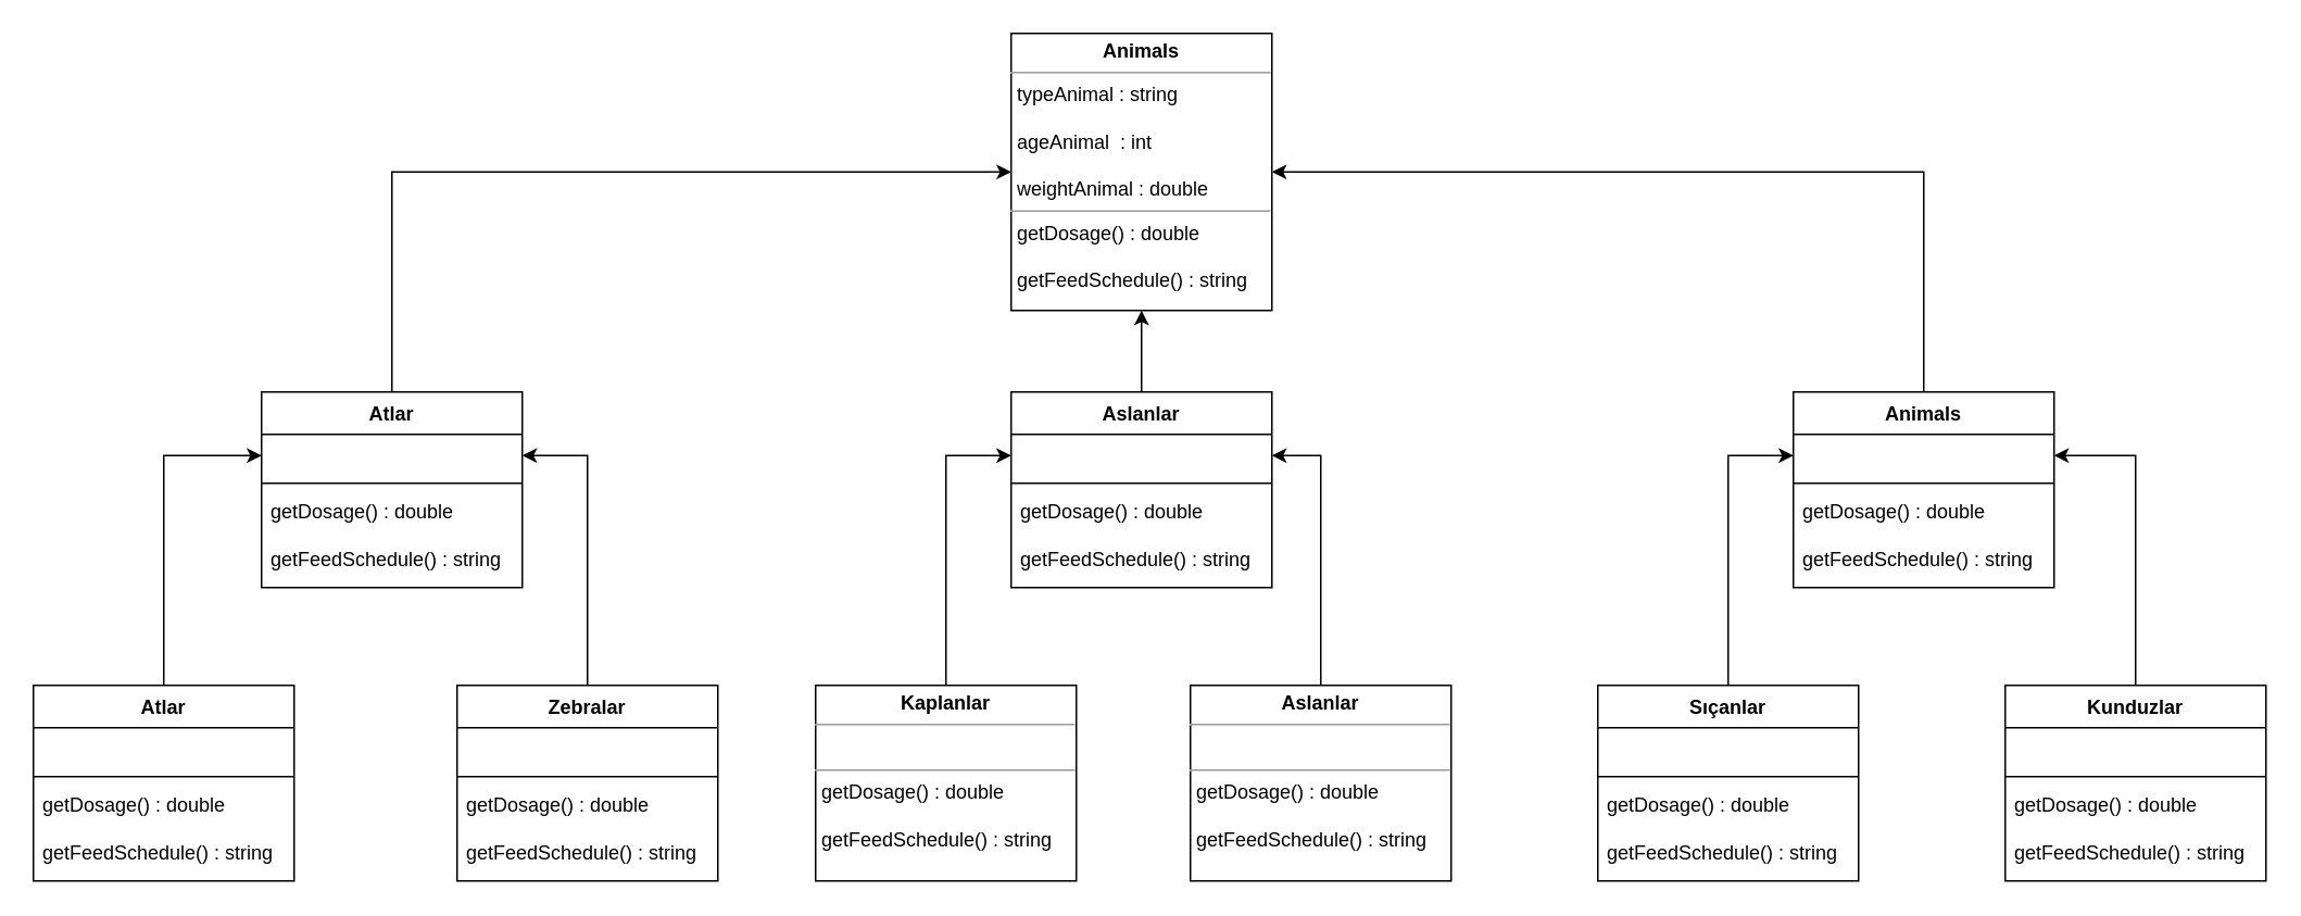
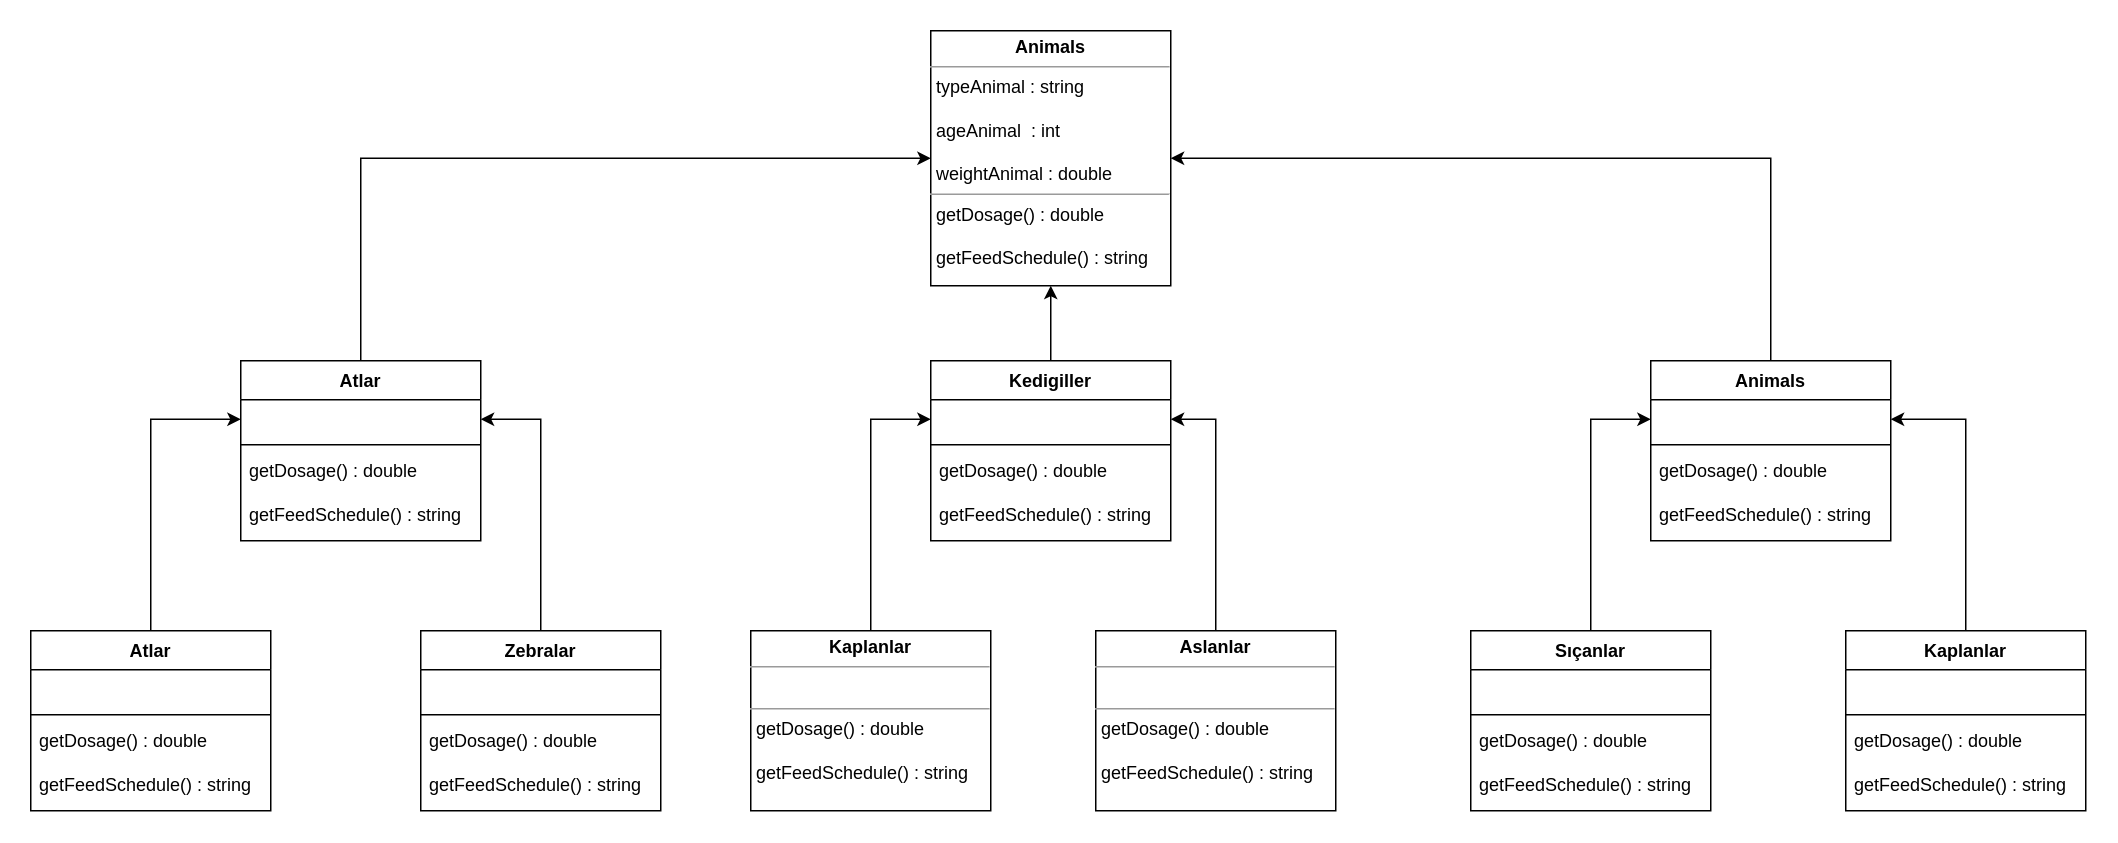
  <mxCell id="0" />
  <mxCell id="1" parent="0" />
  <mxCell id="2" value="&lt;p style=&quot;margin:0px;margin-top:4px;text-align:center;&quot;&gt;&lt;b&gt;Animals&lt;/b&gt;&lt;/p&gt;&lt;hr size=&quot;1&quot;&gt;&lt;p style=&quot;margin:0px;margin-left:4px;&quot;&gt;typeAnimal : string&lt;/p&gt;&lt;p style=&quot;margin:0px;margin-left:4px;&quot;&gt;&lt;br&gt;&lt;/p&gt;&lt;p style=&quot;margin:0px;margin-left:4px;&quot;&gt;ageAnimal&amp;nbsp; : int&lt;/p&gt;&lt;p style=&quot;margin:0px;margin-left:4px;&quot;&gt;&lt;br&gt;&lt;/p&gt;&lt;p style=&quot;margin:0px;margin-left:4px;&quot;&gt;weightAnimal : double&lt;/p&gt;&lt;hr size=&quot;1&quot;&gt;&lt;p style=&quot;margin:0px;margin-left:4px;&quot;&gt;getDosage() : double&lt;br style=&quot;border-color: var(--border-color);&quot;&gt;&lt;br style=&quot;border-color: var(--border-color);&quot;&gt;getFeedSchedule() : string&lt;br&gt;&lt;/p&gt;" style="verticalAlign=top;align=left;overflow=fill;fontSize=12;fontFamily=Helvetica;html=1;whiteSpace=wrap;" vertex="1" parent="1"><mxGeometry x="620" width="160" height="170" as="geometry" y="20" /></mxCell>
  <mxCell id="3" style="edgeStyle=orthogonalEdgeStyle;rounded=0;orthogonalLoop=1;jettySize=auto;html=1;exitX=0.5;exitY=0;exitDx=0;exitDy=0;entryX=0;entryY=0.5;entryDx=0;entryDy=0;" edge="1" parent="1" source="4" target="24"><mxGeometry relative="1" as="geometry" /></mxCell>
  <mxCell id="4" value="&lt;p style=&quot;margin:0px;margin-top:4px;text-align:center;&quot;&gt;&lt;b&gt;Kaplanlar&lt;/b&gt;&lt;/p&gt;&lt;hr size=&quot;1&quot;&gt;&lt;p style=&quot;margin:0px;margin-left:4px;&quot;&gt;&amp;nbsp; &amp;nbsp;&lt;/p&gt;&lt;hr size=&quot;1&quot;&gt;&lt;p style=&quot;margin:0px;margin-left:4px;&quot;&gt;getDosage() : double&lt;/p&gt;&lt;p style=&quot;margin:0px;margin-left:4px;&quot;&gt;&lt;br&gt;&lt;/p&gt;&lt;p style=&quot;margin:0px;margin-left:4px;&quot;&gt;getFeedSchedule() : string&lt;/p&gt;" style="verticalAlign=top;align=left;overflow=fill;fontSize=12;fontFamily=Helvetica;html=1;whiteSpace=wrap;" vertex="1" parent="1"><mxGeometry x="500" y="420" width="160" height="120" as="geometry" /></mxCell>
  <mxCell id="5" style="edgeStyle=orthogonalEdgeStyle;rounded=0;orthogonalLoop=1;jettySize=auto;html=1;exitX=0.5;exitY=0;exitDx=0;exitDy=0;entryX=0;entryY=0.5;entryDx=0;entryDy=0;" edge="1" parent="1" source="6" target="19"><mxGeometry relative="1" as="geometry" /></mxCell>
  <mxCell id="6" value="Atlar" style="swimlane;fontStyle=1;align=center;verticalAlign=top;childLayout=stackLayout;horizontal=1;startSize=26;horizontalStack=0;resizeParent=1;resizeParentMax=0;resizeLast=0;collapsible=1;marginBottom=0;whiteSpace=wrap;html=1;" vertex="1" parent="1"><mxGeometry x="20" y="420" width="160" height="120" as="geometry" /></mxCell>
  <mxCell id="7" value="&amp;nbsp;&amp;nbsp;" style="text;strokeColor=none;fillColor=none;align=left;verticalAlign=top;spacingLeft=4;spacingRight=4;overflow=hidden;rotatable=0;points=[[0,0.5],[1,0.5]];portConstraint=eastwest;whiteSpace=wrap;html=1;" vertex="1" parent="6"><mxGeometry y="26" width="160" height="26" as="geometry" /></mxCell>
  <mxCell id="8" value="" style="line;strokeWidth=1;fillColor=none;align=left;verticalAlign=middle;spacingTop=-1;spacingLeft=3;spacingRight=3;rotatable=0;labelPosition=right;points=[];portConstraint=eastwest;strokeColor=inherit;" vertex="1" parent="6"><mxGeometry y="52" width="160" height="8" as="geometry" /></mxCell>
  <mxCell id="9" value="getDosage() : double&lt;br&gt;&lt;br&gt;getFeedSchedule() : string" style="text;strokeColor=none;fillColor=none;align=left;verticalAlign=top;spacingLeft=4;spacingRight=4;overflow=hidden;rotatable=0;points=[[0,0.5],[1,0.5]];portConstraint=eastwest;whiteSpace=wrap;html=1;" vertex="1" parent="6"><mxGeometry y="60" width="160" height="60" as="geometry" /></mxCell>
  <mxCell id="10" style="edgeStyle=orthogonalEdgeStyle;rounded=0;orthogonalLoop=1;jettySize=auto;html=1;exitX=0.5;exitY=0;exitDx=0;exitDy=0;entryX=1;entryY=0.5;entryDx=0;entryDy=0;" edge="1" parent="1" source="11" target="19"><mxGeometry relative="1" as="geometry" /></mxCell>
  <mxCell id="11" value="Zebralar" style="swimlane;fontStyle=1;align=center;verticalAlign=top;childLayout=stackLayout;horizontal=1;startSize=26;horizontalStack=0;resizeParent=1;resizeParentMax=0;resizeLast=0;collapsible=1;marginBottom=0;whiteSpace=wrap;html=1;" vertex="1" parent="1"><mxGeometry x="280" y="420" width="160" height="120" as="geometry" /></mxCell>
  <mxCell id="12" value="&amp;nbsp; &amp;nbsp;" style="text;strokeColor=none;fillColor=none;align=left;verticalAlign=top;spacingLeft=4;spacingRight=4;overflow=hidden;rotatable=0;points=[[0,0.5],[1,0.5]];portConstraint=eastwest;whiteSpace=wrap;html=1;" vertex="1" parent="11"><mxGeometry y="26" width="160" height="26" as="geometry" /></mxCell>
  <mxCell id="13" value="" style="line;strokeWidth=1;fillColor=none;align=left;verticalAlign=middle;spacingTop=-1;spacingLeft=3;spacingRight=3;rotatable=0;labelPosition=right;points=[];portConstraint=eastwest;strokeColor=inherit;" vertex="1" parent="11"><mxGeometry y="52" width="160" height="8" as="geometry" /></mxCell>
  <mxCell id="14" value="getDosage() : double&lt;br&gt;&lt;br&gt;getFeedSchedule() : string" style="text;strokeColor=none;fillColor=none;align=left;verticalAlign=top;spacingLeft=4;spacingRight=4;overflow=hidden;rotatable=0;points=[[0,0.5],[1,0.5]];portConstraint=eastwest;whiteSpace=wrap;html=1;" vertex="1" parent="11"><mxGeometry y="60" width="160" height="60" as="geometry" /></mxCell>
  <mxCell id="15" style="edgeStyle=orthogonalEdgeStyle;rounded=0;orthogonalLoop=1;jettySize=auto;html=1;exitX=0.5;exitY=0;exitDx=0;exitDy=0;" edge="1" parent="1" source="16" target="24"><mxGeometry relative="1" as="geometry" /></mxCell>
  <mxCell id="16" value="&lt;p style=&quot;margin:0px;margin-top:4px;text-align:center;&quot;&gt;&lt;b&gt;Aslanlar&lt;/b&gt;&lt;/p&gt;&lt;hr size=&quot;1&quot;&gt;&lt;p style=&quot;margin:0px;margin-left:4px;&quot;&gt;&amp;nbsp; &amp;nbsp;&lt;/p&gt;&lt;hr size=&quot;1&quot;&gt;&lt;p style=&quot;margin:0px;margin-left:4px;&quot;&gt;getDosage() : double&lt;/p&gt;&lt;p style=&quot;margin:0px;margin-left:4px;&quot;&gt;&lt;br&gt;&lt;/p&gt;&lt;p style=&quot;margin:0px;margin-left:4px;&quot;&gt;getFeedSchedule() : string&lt;/p&gt;" style="verticalAlign=top;align=left;overflow=fill;fontSize=12;fontFamily=Helvetica;html=1;whiteSpace=wrap;" vertex="1" parent="1"><mxGeometry x="730" y="420" width="160" height="120" as="geometry" /></mxCell>
  <mxCell id="17" style="edgeStyle=orthogonalEdgeStyle;rounded=0;orthogonalLoop=1;jettySize=auto;html=1;exitX=0.5;exitY=0;exitDx=0;exitDy=0;entryX=0;entryY=0.5;entryDx=0;entryDy=0;" edge="1" parent="1" source="18" target="2"><mxGeometry relative="1" as="geometry" /></mxCell>
  <mxCell id="18" value="Atlar" style="swimlane;fontStyle=1;align=center;verticalAlign=top;childLayout=stackLayout;horizontal=1;startSize=26;horizontalStack=0;resizeParent=1;resizeParentMax=0;resizeLast=0;collapsible=1;marginBottom=0;whiteSpace=wrap;html=1;" vertex="1" parent="1"><mxGeometry x="160" y="240" width="160" height="120" as="geometry" /></mxCell>
  <mxCell id="19" value="&amp;nbsp;&amp;nbsp;" style="text;strokeColor=none;fillColor=none;align=left;verticalAlign=top;spacingLeft=4;spacingRight=4;overflow=hidden;rotatable=0;points=[[0,0.5],[1,0.5]];portConstraint=eastwest;whiteSpace=wrap;html=1;" vertex="1" parent="18"><mxGeometry y="26" width="160" height="26" as="geometry" /></mxCell>
  <mxCell id="20" value="" style="line;strokeWidth=1;fillColor=none;align=left;verticalAlign=middle;spacingTop=-1;spacingLeft=3;spacingRight=3;rotatable=0;labelPosition=right;points=[];portConstraint=eastwest;strokeColor=inherit;" vertex="1" parent="18"><mxGeometry y="52" width="160" height="8" as="geometry" /></mxCell>
  <mxCell id="21" value="getDosage() : double&lt;br&gt;&lt;br&gt;getFeedSchedule() : string" style="text;strokeColor=none;fillColor=none;align=left;verticalAlign=top;spacingLeft=4;spacingRight=4;overflow=hidden;rotatable=0;points=[[0,0.5],[1,0.5]];portConstraint=eastwest;whiteSpace=wrap;html=1;" vertex="1" parent="18"><mxGeometry y="60" width="160" height="60" as="geometry" /></mxCell>
  <mxCell id="22" value="" style="edgeStyle=orthogonalEdgeStyle;rounded=0;orthogonalLoop=1;jettySize=auto;html=1;" edge="1" parent="1" source="23" target="2"><mxGeometry relative="1" as="geometry" /></mxCell>
- <mxCell id="23" value="Aslanlar" style="swimlane;fontStyle=1;align=center;verticalAlign=top;childLayout=stackLayout;horizontal=1;startSize=26;horizontalStack=0;resizeParent=1;resizeParentMax=0;resizeLast=0;collapsible=1;marginBottom=0;whiteSpace=wrap;html=1;" vertex="1" parent="1"><mxGeometry x="620" y="240" width="160" height="120" as="geometry" /></mxCell>
+ <mxCell id="23" value="Kedigiller" style="swimlane;fontStyle=1;align=center;verticalAlign=top;childLayout=stackLayout;horizontal=1;startSize=26;horizontalStack=0;resizeParent=1;resizeParentMax=0;resizeLast=0;collapsible=1;marginBottom=0;whiteSpace=wrap;html=1;" vertex="1" parent="1"><mxGeometry x="620" y="240" width="160" height="120" as="geometry" /></mxCell>
  <mxCell id="24" value="&amp;nbsp;&amp;nbsp;" style="text;strokeColor=none;fillColor=none;align=left;verticalAlign=top;spacingLeft=4;spacingRight=4;overflow=hidden;rotatable=0;points=[[0,0.5],[1,0.5]];portConstraint=eastwest;whiteSpace=wrap;html=1;" vertex="1" parent="23"><mxGeometry y="26" width="160" height="26" as="geometry" /></mxCell>
  <mxCell id="25" value="" style="line;strokeWidth=1;fillColor=none;align=left;verticalAlign=middle;spacingTop=-1;spacingLeft=3;spacingRight=3;rotatable=0;labelPosition=right;points=[];portConstraint=eastwest;strokeColor=inherit;" vertex="1" parent="23"><mxGeometry y="52" width="160" height="8" as="geometry" /></mxCell>
  <mxCell id="26" value="getDosage() : double&lt;br&gt;&lt;br&gt;getFeedSchedule() : string" style="text;strokeColor=none;fillColor=none;align=left;verticalAlign=top;spacingLeft=4;spacingRight=4;overflow=hidden;rotatable=0;points=[[0,0.5],[1,0.5]];portConstraint=eastwest;whiteSpace=wrap;html=1;" vertex="1" parent="23"><mxGeometry y="60" width="160" height="60" as="geometry" /></mxCell>
  <mxCell id="27" style="edgeStyle=orthogonalEdgeStyle;rounded=0;orthogonalLoop=1;jettySize=auto;html=1;exitX=0.5;exitY=0;exitDx=0;exitDy=0;entryX=1;entryY=0.5;entryDx=0;entryDy=0;" edge="1" parent="1" source="28" target="2"><mxGeometry relative="1" as="geometry" /></mxCell>
  <mxCell id="28" value="Animals" style="swimlane;fontStyle=1;align=center;verticalAlign=top;childLayout=stackLayout;horizontal=1;startSize=26;horizontalStack=0;resizeParent=1;resizeParentMax=0;resizeLast=0;collapsible=1;marginBottom=0;whiteSpace=wrap;html=1;" vertex="1" parent="1"><mxGeometry x="1100" y="240" width="160" height="120" as="geometry" /></mxCell>
  <mxCell id="29" value="&amp;nbsp;&amp;nbsp;" style="text;strokeColor=none;fillColor=none;align=left;verticalAlign=top;spacingLeft=4;spacingRight=4;overflow=hidden;rotatable=0;points=[[0,0.5],[1,0.5]];portConstraint=eastwest;whiteSpace=wrap;html=1;" vertex="1" parent="28"><mxGeometry y="26" width="160" height="26" as="geometry" /></mxCell>
  <mxCell id="30" value="" style="line;strokeWidth=1;fillColor=none;align=left;verticalAlign=middle;spacingTop=-1;spacingLeft=3;spacingRight=3;rotatable=0;labelPosition=right;points=[];portConstraint=eastwest;strokeColor=inherit;" vertex="1" parent="28"><mxGeometry y="52" width="160" height="8" as="geometry" /></mxCell>
  <mxCell id="31" value="getDosage() : double&lt;br&gt;&lt;br&gt;getFeedSchedule() : string" style="text;strokeColor=none;fillColor=none;align=left;verticalAlign=top;spacingLeft=4;spacingRight=4;overflow=hidden;rotatable=0;points=[[0,0.5],[1,0.5]];portConstraint=eastwest;whiteSpace=wrap;html=1;" vertex="1" parent="28"><mxGeometry y="60" width="160" height="60" as="geometry" /></mxCell>
  <mxCell id="32" style="edgeStyle=orthogonalEdgeStyle;rounded=0;orthogonalLoop=1;jettySize=auto;html=1;exitX=0.5;exitY=0;exitDx=0;exitDy=0;entryX=0;entryY=0.5;entryDx=0;entryDy=0;" edge="1" parent="1" source="33" target="29"><mxGeometry relative="1" as="geometry" /></mxCell>
  <mxCell id="33" value="Sıçanlar" style="swimlane;fontStyle=1;align=center;verticalAlign=top;childLayout=stackLayout;horizontal=1;startSize=26;horizontalStack=0;resizeParent=1;resizeParentMax=0;resizeLast=0;collapsible=1;marginBottom=0;whiteSpace=wrap;html=1;" vertex="1" parent="1"><mxGeometry x="980" y="420" width="160" height="120" as="geometry" /></mxCell>
  <mxCell id="34" value="&amp;nbsp;&amp;nbsp;" style="text;strokeColor=none;fillColor=none;align=left;verticalAlign=top;spacingLeft=4;spacingRight=4;overflow=hidden;rotatable=0;points=[[0,0.5],[1,0.5]];portConstraint=eastwest;whiteSpace=wrap;html=1;" vertex="1" parent="33"><mxGeometry y="26" width="160" height="26" as="geometry" /></mxCell>
  <mxCell id="35" value="" style="line;strokeWidth=1;fillColor=none;align=left;verticalAlign=middle;spacingTop=-1;spacingLeft=3;spacingRight=3;rotatable=0;labelPosition=right;points=[];portConstraint=eastwest;strokeColor=inherit;" vertex="1" parent="33"><mxGeometry y="52" width="160" height="8" as="geometry" /></mxCell>
  <mxCell id="36" value="getDosage() : double&lt;br&gt;&lt;br&gt;getFeedSchedule() : string" style="text;strokeColor=none;fillColor=none;align=left;verticalAlign=top;spacingLeft=4;spacingRight=4;overflow=hidden;rotatable=0;points=[[0,0.5],[1,0.5]];portConstraint=eastwest;whiteSpace=wrap;html=1;" vertex="1" parent="33"><mxGeometry y="60" width="160" height="60" as="geometry" /></mxCell>
  <mxCell id="37" style="edgeStyle=orthogonalEdgeStyle;rounded=0;orthogonalLoop=1;jettySize=auto;html=1;exitX=0.5;exitY=0;exitDx=0;exitDy=0;entryX=1;entryY=0.5;entryDx=0;entryDy=0;" edge="1" parent="1" source="38" target="29"><mxGeometry relative="1" as="geometry" /></mxCell>
- <mxCell id="38" value="Kunduzlar" style="swimlane;fontStyle=1;align=center;verticalAlign=top;childLayout=stackLayout;horizontal=1;startSize=26;horizontalStack=0;resizeParent=1;resizeParentMax=0;resizeLast=0;collapsible=1;marginBottom=0;whiteSpace=wrap;html=1;" vertex="1" parent="1"><mxGeometry x="1230" y="420" width="160" height="120" as="geometry" /></mxCell>
+ <mxCell id="38" value="Kaplanlar" style="swimlane;fontStyle=1;align=center;verticalAlign=top;childLayout=stackLayout;horizontal=1;startSize=26;horizontalStack=0;resizeParent=1;resizeParentMax=0;resizeLast=0;collapsible=1;marginBottom=0;whiteSpace=wrap;html=1;" vertex="1" parent="1"><mxGeometry x="1230" y="420" width="160" height="120" as="geometry" /></mxCell>
  <mxCell id="39" value="&amp;nbsp;&amp;nbsp;" style="text;strokeColor=none;fillColor=none;align=left;verticalAlign=top;spacingLeft=4;spacingRight=4;overflow=hidden;rotatable=0;points=[[0,0.5],[1,0.5]];portConstraint=eastwest;whiteSpace=wrap;html=1;" vertex="1" parent="38"><mxGeometry y="26" width="160" height="26" as="geometry" /></mxCell>
  <mxCell id="40" value="" style="line;strokeWidth=1;fillColor=none;align=left;verticalAlign=middle;spacingTop=-1;spacingLeft=3;spacingRight=3;rotatable=0;labelPosition=right;points=[];portConstraint=eastwest;strokeColor=inherit;" vertex="1" parent="38"><mxGeometry y="52" width="160" height="8" as="geometry" /></mxCell>
  <mxCell id="41" value="getDosage() : double&lt;br&gt;&lt;br&gt;getFeedSchedule() : string" style="text;strokeColor=none;fillColor=none;align=left;verticalAlign=top;spacingLeft=4;spacingRight=4;overflow=hidden;rotatable=0;points=[[0,0.5],[1,0.5]];portConstraint=eastwest;whiteSpace=wrap;html=1;" vertex="1" parent="38"><mxGeometry y="60" width="160" height="60" as="geometry" /></mxCell>
